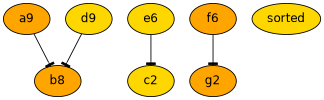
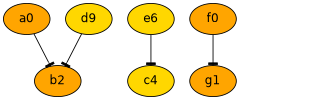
  digraph {
    fontname="DejaVu Sans"
    node [fillcolor=orange fontname="DejaVu Sans" style=filled]
    edge [arrowhead=tee fontname="DejaVu Sans"]
-   a0 [label=a9]
-   b2 [label=b8]
-   c2 [fillcolor=gold]
+   a0
+   b2
+   c2 [fillcolor=gold label=c4]
    n4 [fillcolor=gold label=d9]
    n5 [fillcolor=gold label=e6]
-   f0 [label=f6]
-   g1 [label=g2]
-   sorted [fillcolor=gold]
+   f0
+   g1
    a0 -> b2
    n4 -> b2
    n5 -> c2
    f0 -> g1
  }
